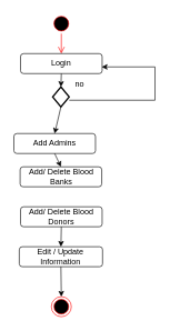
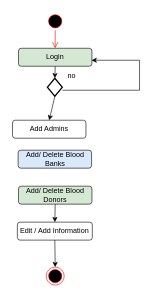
  <mxCell id="0" />
  <mxCell id="1" parent="0" />
  <mxCell id="2" value="" style="ellipse;html=1;shape=endState;fillColor=#000000;strokeColor=#ff0000;" parent="1" vertex="1"><mxGeometry x="76.5" y="445" width="30" height="30" as="geometry" /></mxCell>
  <mxCell id="3" value="" style="ellipse;html=1;shape=startState;fillColor=#000000;strokeColor=#ff0000;" parent="1" vertex="1"><mxGeometry x="76.5" y="20" width="30" height="30" as="geometry" /></mxCell>
  <mxCell id="4" value="" style="edgeStyle=orthogonalEdgeStyle;html=1;verticalAlign=bottom;endArrow=open;endSize=8;strokeColor=#ff0000;rounded=0;entryX=0.5;entryY=0;entryDx=0;entryDy=0;" parent="1" source="3" target="5" edge="1"><mxGeometry relative="1" as="geometry"><mxPoint x="86.5" y="80" as="targetPoint" /><Array as="points" /></mxGeometry></mxCell>
- <mxCell id="5" value="Login" style="rounded=1;whiteSpace=wrap;html=1;" parent="1" vertex="1"><mxGeometry x="30.25" y="80" width="122.5" height="30" as="geometry" /></mxCell>
+ <mxCell id="5" value="Login" style="rounded=1;whiteSpace=wrap;html=1;fillColor=#d5e8d4;" parent="1" vertex="1"><mxGeometry x="30.25" y="80" width="122.5" height="30" as="geometry" /></mxCell>
  <mxCell id="6" value="" style="strokeWidth=2;html=1;shape=mxgraph.flowchart.decision;whiteSpace=wrap;" parent="1" vertex="1"><mxGeometry x="78.38" y="130" width="25" height="30" as="geometry" /></mxCell>
  <mxCell id="7" value="" style="edgeStyle=segmentEdgeStyle;endArrow=classic;html=1;rounded=0;exitX=1;exitY=0.5;exitDx=0;exitDy=0;exitPerimeter=0;entryX=1;entryY=0.5;entryDx=0;entryDy=0;" parent="1" edge="1"><mxGeometry width="50" height="50" relative="1" as="geometry"><mxPoint x="103.38" y="150" as="sourcePoint" /><mxPoint x="152.13" y="100" as="targetPoint" /><Array as="points"><mxPoint x="232.13" y="150" /><mxPoint x="232.13" y="100" /></Array></mxGeometry></mxCell>
  <mxCell id="8" value="Add Admins" style="rounded=1;whiteSpace=wrap;html=1;" parent="1" vertex="1"><mxGeometry x="20.25" y="200" width="122.5" height="30" as="geometry" /></mxCell>
  <mxCell id="9" value="" style="endArrow=classic;html=1;rounded=0;exitX=0.5;exitY=1;exitDx=0;exitDy=0;entryX=0.5;entryY=0;entryDx=0;entryDy=0;entryPerimeter=0;" parent="1" source="5" target="6" edge="1"><mxGeometry width="50" height="50" relative="1" as="geometry"><mxPoint x="211.5" y="270" as="sourcePoint" /><mxPoint x="261.5" y="220" as="targetPoint" /></mxGeometry></mxCell>
  <mxCell id="10" value="" style="endArrow=classic;html=1;rounded=0;exitX=0.5;exitY=1;exitDx=0;exitDy=0;exitPerimeter=0;entryX=0.5;entryY=0;entryDx=0;entryDy=0;" parent="1" source="6" target="8" edge="1"><mxGeometry width="50" height="50" relative="1" as="geometry"><mxPoint x="211.5" y="270" as="sourcePoint" /><mxPoint x="261.5" y="220" as="targetPoint" /></mxGeometry></mxCell>
  <mxCell id="11" value="no" style="text;strokeColor=none;fillColor=none;align=left;verticalAlign=middle;spacingLeft=4;spacingRight=4;overflow=hidden;points=[[0,0.5],[1,0.5]];portConstraint=eastwest;rotatable=0;" parent="1" vertex="1"><mxGeometry x="106.5" y="110" width="36.25" height="30" as="geometry" /></mxCell>
- <mxCell id="12" value="Add/ Delete Blood Banks" style="rounded=1;whiteSpace=wrap;html=1;" parent="1" vertex="1"><mxGeometry x="29.63" y="250" width="122.5" height="30" as="geometry" /></mxCell>
- <mxCell id="13" value="Add/ Delete Blood Donors" style="rounded=1;whiteSpace=wrap;html=1;" parent="1" vertex="1"><mxGeometry x="30.25" y="310" width="122.5" height="30" as="geometry" /></mxCell>
- <mxCell id="14" value="Edit / Update Information" style="rounded=1;whiteSpace=wrap;html=1;" parent="1" vertex="1"><mxGeometry x="28.38" y="370" width="125" height="30" as="geometry" /></mxCell>
- <mxCell id="15" value="" style="endArrow=classic;html=1;rounded=0;exitX=0.5;exitY=1;exitDx=0;exitDy=0;entryX=0.5;entryY=0;entryDx=0;entryDy=0;" parent="1" source="8" target="12" edge="1"><mxGeometry width="50" height="50" relative="1" as="geometry"><mxPoint x="89" y="300" as="sourcePoint" /><mxPoint x="139" y="250" as="targetPoint" /></mxGeometry></mxCell>
+ <mxCell id="12" value="Add/ Delete Blood Banks" style="rounded=1;whiteSpace=wrap;html=1;fillColor=#dae8fc;" parent="1" vertex="1"><mxGeometry x="29.63" y="250" width="122.5" height="30" as="geometry" /></mxCell>
+ <mxCell id="13" value="Add/ Delete Blood Donors" style="rounded=1;whiteSpace=wrap;html=1;fillColor=#d5e8d4;" parent="1" vertex="1"><mxGeometry x="30.25" y="310" width="122.5" height="30" as="geometry" /></mxCell>
+ <mxCell id="14" value="Edit / Add Information" style="rounded=1;whiteSpace=wrap;html=1;" parent="1" vertex="1"><mxGeometry x="28.38" y="370" width="125" height="30" as="geometry" /></mxCell>
  <mxCell id="16" value="" style="endArrow=classic;html=1;rounded=0;exitX=0.5;exitY=1;exitDx=0;exitDy=0;entryX=0.5;entryY=0;entryDx=0;entryDy=0;" parent="1" source="13" target="14" edge="1"><mxGeometry width="50" height="50" relative="1" as="geometry"><mxPoint x="89" y="300" as="sourcePoint" /><mxPoint x="139" y="250" as="targetPoint" /></mxGeometry></mxCell>
  <mxCell id="17" value="" style="endArrow=classic;html=1;rounded=0;exitX=0.5;exitY=1;exitDx=0;exitDy=0;entryX=0.5;entryY=0;entryDx=0;entryDy=0;" parent="1" source="14" target="2" edge="1"><mxGeometry width="50" height="50" relative="1" as="geometry"><mxPoint x="89" y="300" as="sourcePoint" /><mxPoint x="139" y="250" as="targetPoint" /></mxGeometry></mxCell>
